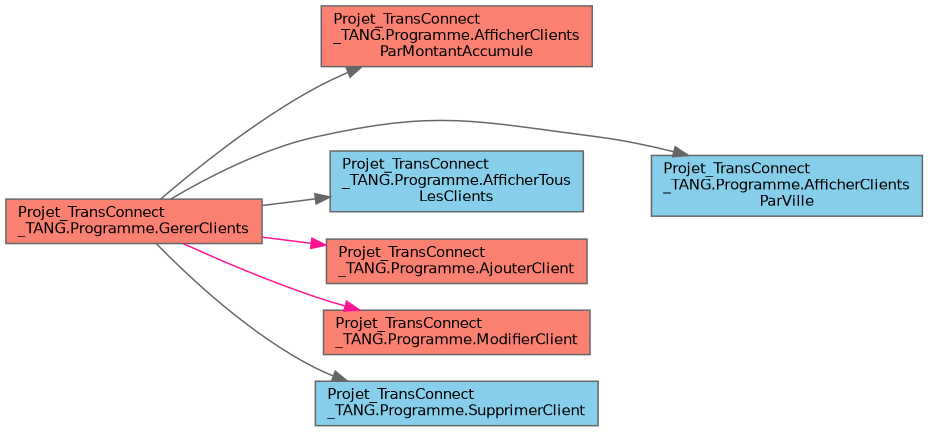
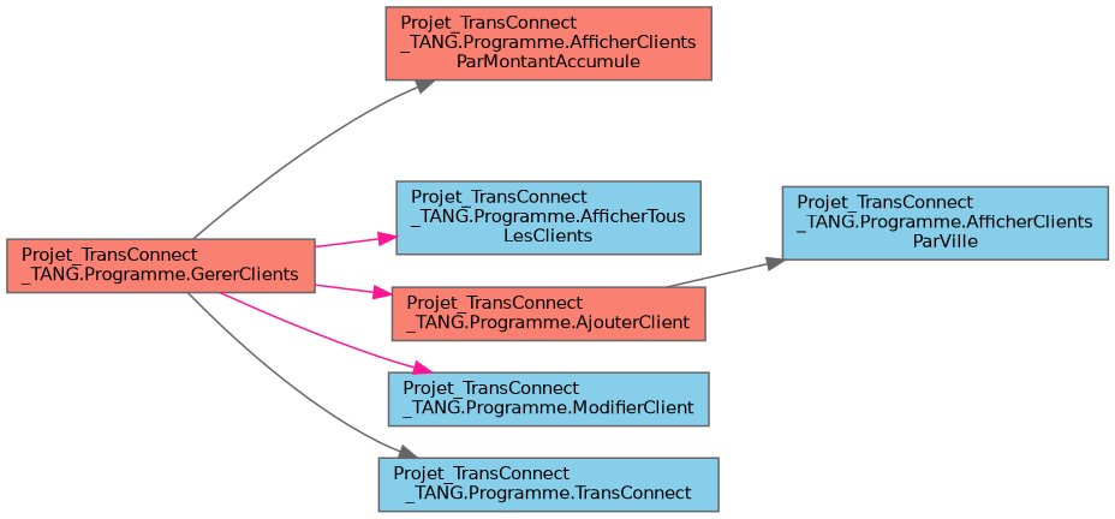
  digraph {
    rankdir=LR
    node [color=grey40 fillcolor=skyblue fontname=Helvetica fontsize=10 shape=box style=filled]
    edge [color=gray40 fontname=Helvetica fontsize=10 labelfontname=Helvetica labelfontsize=10 style=solid]
    n1 [color=gray40 fillcolor=salmon fontcolor=black height=0.2 label="Projet_TransConnect\l_TANG.Programme.GererClients" width=0.4]
    n2 [fillcolor=salmon height=0.2 label="Projet_TransConnect\l_TANG.Programme.AfficherClients\lParMontantAccumule" width=0.4]
    n3 [height=0.2 label="Projet_TransConnect\l_TANG.Programme.AfficherClients\lParVille" width=0.4]
    n4 [height=0.2 label="Projet_TransConnect\l_TANG.Programme.AfficherTous\lLesClients" width=0.4]
    n5 [fillcolor=salmon height=0.2 label="Projet_TransConnect\l_TANG.Programme.AjouterClient" width=0.4]
-   n6 [fillcolor=salmon height=0.2 label="Projet_TransConnect\l_TANG.Programme.ModifierClient" width=0.4]
-   n7 [height=0.2 label="Projet_TransConnect\l_TANG.Programme.SupprimerClient" width=0.4]
+   n6 [height=0.2 label="Projet_TransConnect\l_TANG.Programme.ModifierClient" width=0.4]
+   n7 [height=0.2 label="Projet_TransConnect\l_TANG.Programme.TransConnect" width=0.4]
    n1 -> n2
-   n1 -> n3
-   n1 -> n4
+   n5 -> n3
+   n1 -> n4 [color=deeppink]
    n1 -> n5 [color=deeppink]
    n1 -> n6 [color=deeppink]
    n1 -> n7
  }
